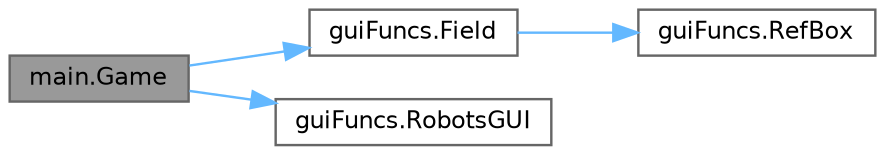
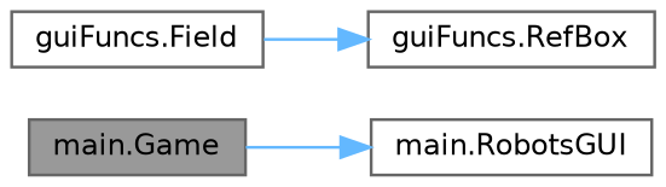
  digraph {
    rankdir=LR
    node [color=grey40 fillcolor=white fontname=Helvetica fontsize=10 shape=box style=filled]
    edge [color=steelblue1 fontname=Helvetica fontsize=10 labelfontname=Helvetica labelfontsize=10 style=solid]
    n1 [color=gray40 fillcolor=grey60 fontcolor=black height=0.2 label="main.Game" width=0.4]
    n2 [height=0.2 label="guiFuncs.Field" width=0.4]
-   n3 [height=0.2 label="guiFuncs.RobotsGUI" width=0.4]
+   n3 [height=0.2 label="main.RobotsGUI" width=0.4]
    n4 [height=0.2 label="guiFuncs.RefBox" width=0.4]
-   n1 -> n2
    n1 -> n3
    n2 -> n4
  }
